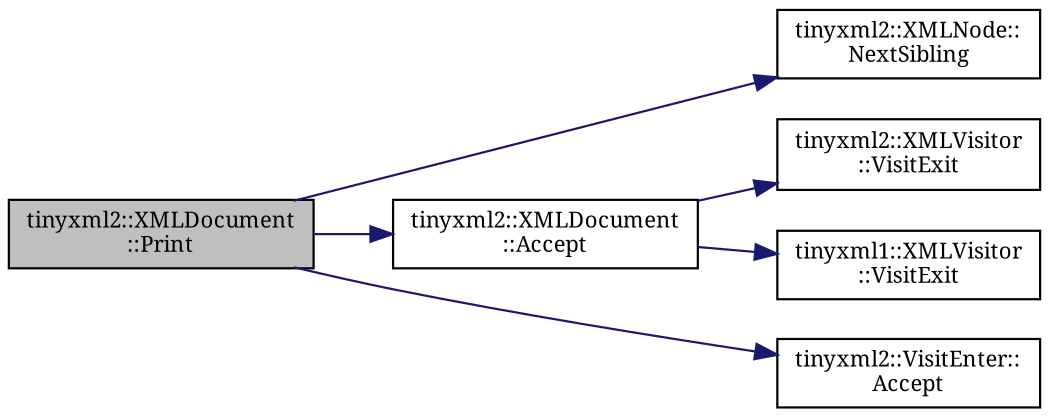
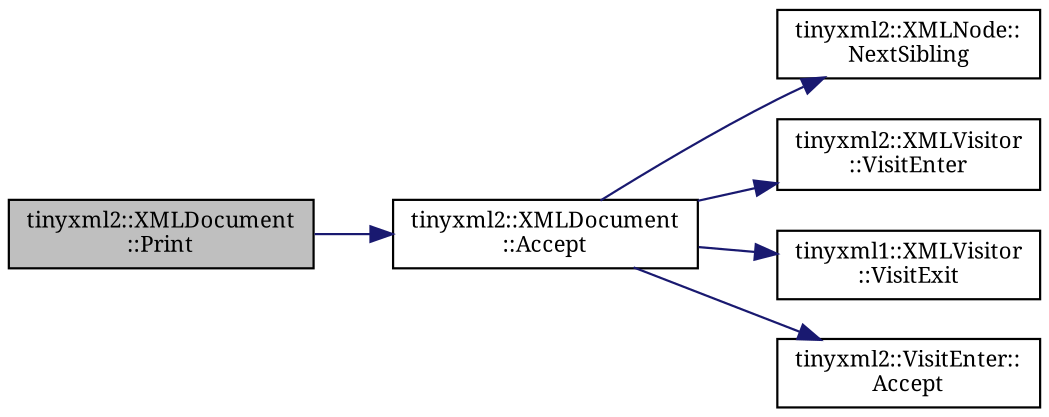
  digraph {
    fontname="Noto Serif"
    rankdir=LR
    node [color=black fillcolor=white fontname="Noto Serif" fontsize=10 shape=record style=filled]
    edge [color=midnightblue fontname="Noto Serif" fontsize=10 labelfontname=Helvetica labelfontsize=10 style=solid]
    n1 [fillcolor=grey75 fontcolor=black height=0.2 label="tinyxml2::XMLDocument\l::Print" width=0.4]
    n2 [height=0.2 label="tinyxml2::XMLDocument\l::Accept" width=0.4]
-   n3 [height=0.2 label="tinyxml2::XMLVisitor\l::VisitExit" width=0.4]
+   n3 [height=0.2 label="tinyxml2::XMLVisitor\l::VisitEnter" width=0.4]
    n4 [height=0.2 label="tinyxml2::XMLNode::\lNextSibling" width=0.4]
    n5 [height=0.2 label="tinyxml2::VisitEnter::\lAccept" width=0.4]
    n6 [height=0.2 label="tinyxml1::XMLVisitor\l::VisitExit" width=0.4]
    n1 -> n2
    n2 -> n3
-   n1 -> n4
-   n1 -> n5
+   n2 -> n4
+   n2 -> n5
    n2 -> n6
  }
